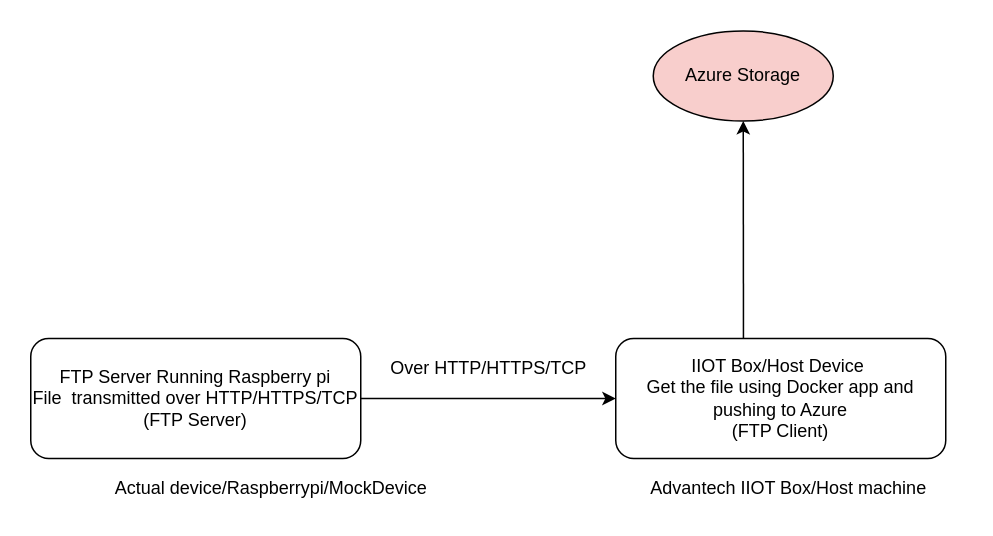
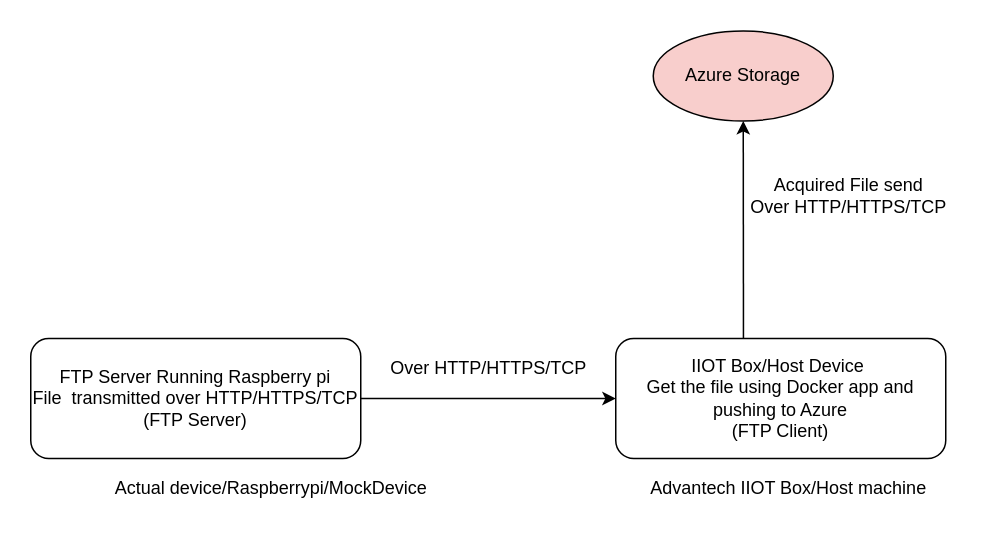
  <mxCell id="0" />
  <mxCell id="1" parent="0" />
  <mxCell id="2" value="Actual device/Raspberrypi/MockDevice" style="text;html=1;align=center;verticalAlign=middle;resizable=0;points=[];autosize=1;strokeColor=none;fillColor=none;" vertex="1" parent="1"><mxGeometry x="70" y="315" width="220" height="20" as="geometry" /></mxCell>
  <mxCell id="3" value="&lt;span&gt;FTP Server Running Raspberry pi&lt;/span&gt;&lt;br&gt;&lt;span&gt;File&amp;nbsp; transmitted over HTTP/HTTPS/TCP&lt;/span&gt;&lt;br&gt;&lt;span&gt;(FTP Server)&lt;/span&gt;" style="rounded=1;whiteSpace=wrap;html=1;" vertex="1" parent="1"><mxGeometry x="20" y="225" width="220" height="80" as="geometry" /></mxCell>
  <mxCell id="4" value="IIOT Box/Host Device&amp;nbsp;&lt;br&gt;Get the file using Docker app and pushing to Azure&lt;br&gt;(FTP Client)" style="rounded=1;whiteSpace=wrap;html=1;" vertex="1" parent="1"><mxGeometry x="410" y="225" width="220" height="80" as="geometry" /></mxCell>
  <mxCell id="5" value="Advantech IIOT Box/Host machine" style="text;html=1;align=center;verticalAlign=middle;resizable=0;points=[];autosize=1;strokeColor=none;fillColor=none;" vertex="1" parent="1"><mxGeometry x="425" y="315" width="200" height="20" as="geometry" /></mxCell>
  <mxCell id="6" value="" style="endArrow=classic;html=1;rounded=0;exitX=1;exitY=0.5;exitDx=0;exitDy=0;entryX=0;entryY=0.5;entryDx=0;entryDy=0;" edge="1" parent="1" source="3" target="4"><mxGeometry width="50" height="50" relative="1" as="geometry"><mxPoint x="400" y="305" as="sourcePoint" /><mxPoint x="370" y="265" as="targetPoint" /></mxGeometry></mxCell>
  <mxCell id="7" value="Over HTTP/HTTPS/TCP" style="text;html=1;align=center;verticalAlign=middle;resizable=0;points=[];autosize=1;strokeColor=none;fillColor=none;" vertex="1" parent="1"><mxGeometry x="250" y="235" width="150" height="20" as="geometry" /></mxCell>
  <mxCell id="8" value="Azure Storage" style="ellipse;whiteSpace=wrap;html=1;rounded=1;fillColor=#f8cecc;" vertex="1" parent="1"><mxGeometry x="435" y="20" width="120" height="60" as="geometry" /></mxCell>
+ <mxCell id="9" value="Acquired File send&lt;br&gt;Over HTTP/HTTPS/TCP" style="text;html=1;align=center;verticalAlign=middle;resizable=0;points=[];autosize=1;strokeColor=none;fillColor=none;" vertex="1" parent="1"><mxGeometry x="490" y="115" width="150" height="30" as="geometry" /></mxCell>
  <mxCell id="10" value="" style="endArrow=classic;html=1;rounded=0;entryX=0.5;entryY=1;entryDx=0;entryDy=0;exitX=0.387;exitY=-0.002;exitDx=0;exitDy=0;exitPerimeter=0;" edge="1" parent="1" source="4" target="8"><mxGeometry width="50" height="50" relative="1" as="geometry"><mxPoint x="490" y="230" as="sourcePoint" /><mxPoint x="450" y="120" as="targetPoint" /></mxGeometry></mxCell>
